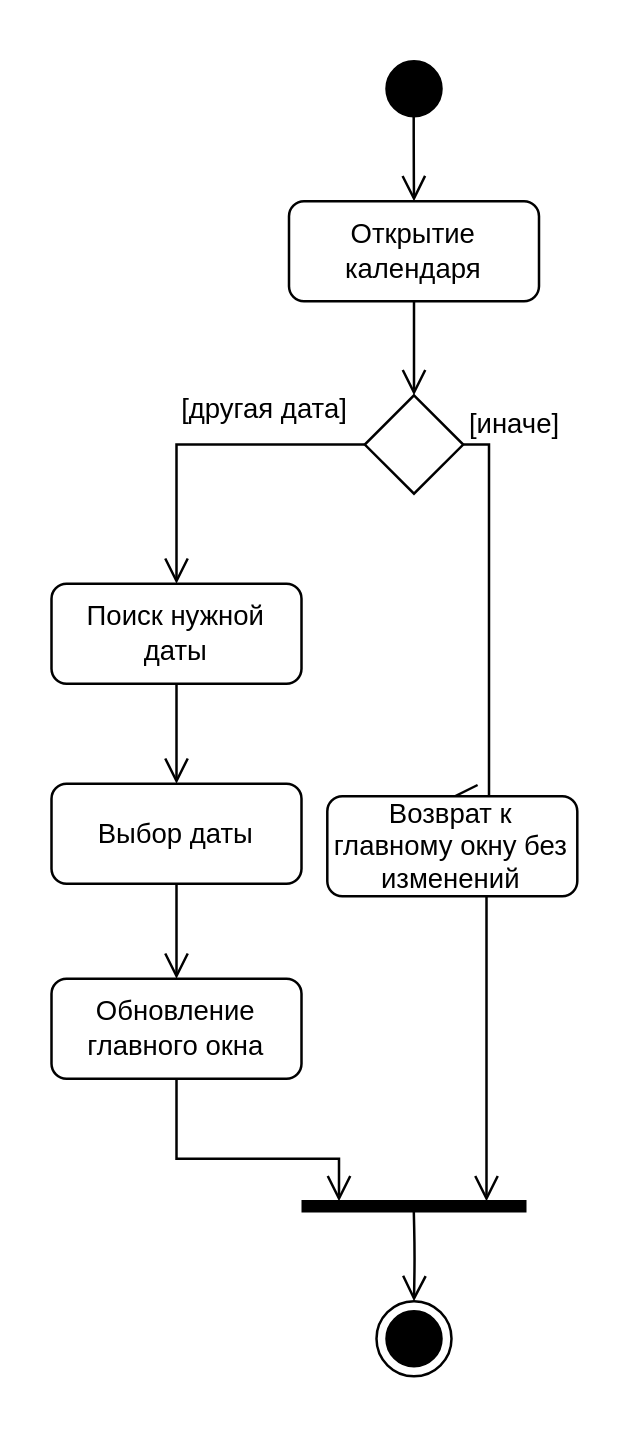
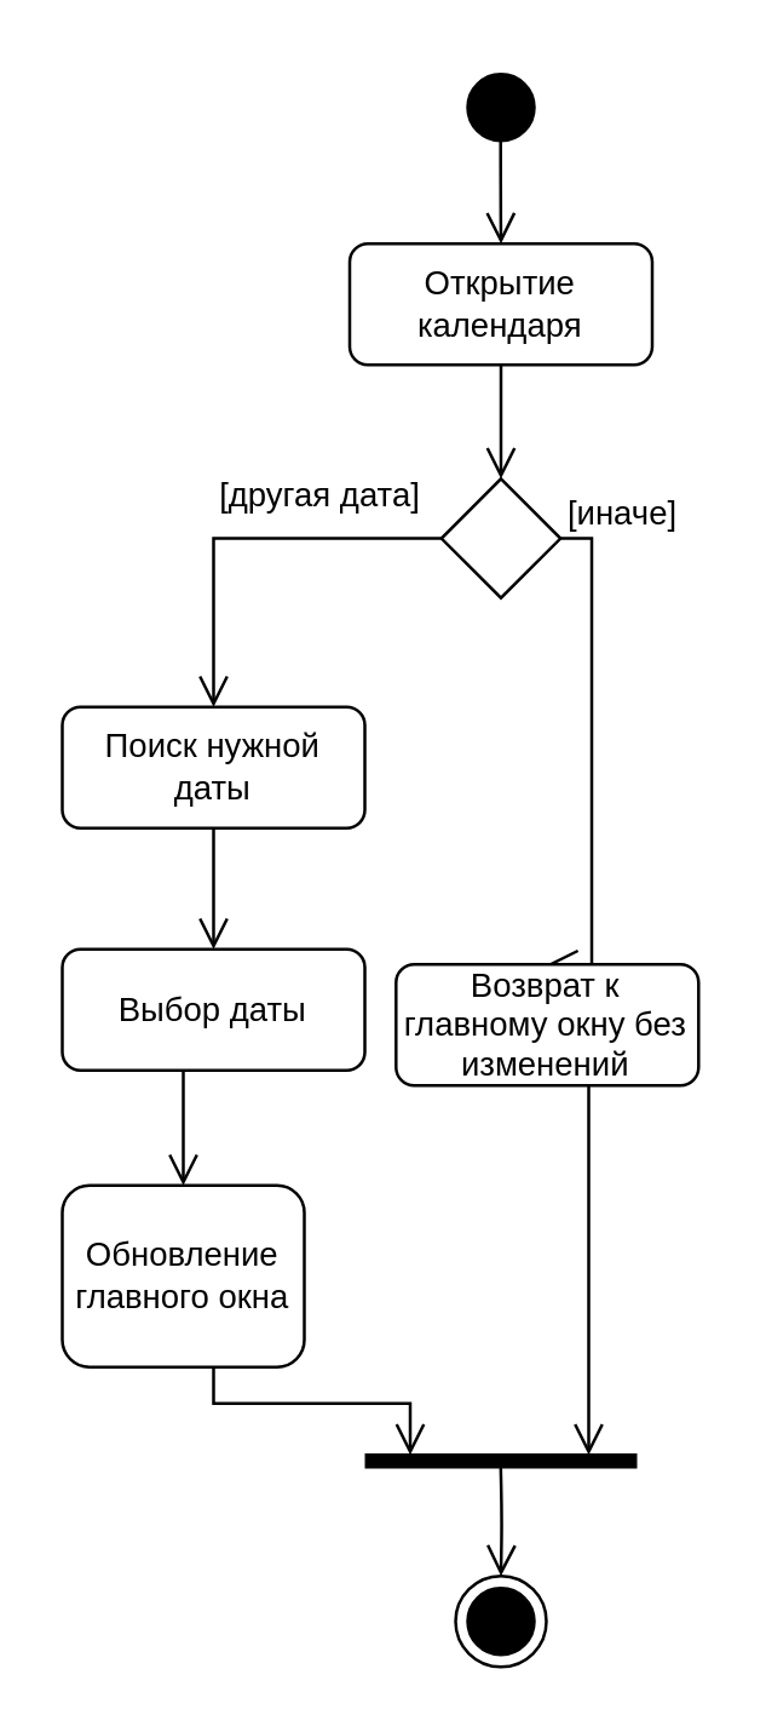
  <mxCell id="0" />
  <mxCell id="1" parent="0" />
  <mxCell id="2" value="" style="ellipse;html=1;shape=endState;fillColor=#000000;labelBackgroundColor=none;fontSize=14;fontColor=#000000;" parent="1" vertex="1"><mxGeometry x="150" y="520" width="30" height="30" as="geometry" /></mxCell>
  <mxCell id="3" value="" style="ellipse;html=1;shape=startState;fillColor=#000000;labelBackgroundColor=none;fontSize=14;fontColor=#000000;" parent="1" vertex="1"><mxGeometry x="150" y="20" width="30" height="30" as="geometry" /></mxCell>
  <mxCell id="4" value="" style="edgeStyle=orthogonalEdgeStyle;html=1;verticalAlign=bottom;endArrow=open;endSize=8;fontSize=14;fontColor=#000000;exitX=0.496;exitY=0.802;exitDx=0;exitDy=0;exitPerimeter=0;" parent="1" source="3" edge="1"><mxGeometry relative="1" as="geometry"><mxPoint x="165" y="80" as="targetPoint" /></mxGeometry></mxCell>
  <mxCell id="5" value="Открытие календаря" style="rounded=1;whiteSpace=wrap;html=1;labelBackgroundColor=none;strokeColor=#000000;fontSize=11;fontColor=#000000;" parent="1" vertex="1"><mxGeometry x="115" y="80" width="100" height="40" as="geometry" /></mxCell>
  <mxCell id="6" value="" style="edgeStyle=orthogonalEdgeStyle;html=1;verticalAlign=bottom;endArrow=open;endSize=8;fontSize=14;fontColor=#000000;exitX=0.5;exitY=1;exitDx=0;exitDy=0;entryX=0.5;entryY=0;entryDx=0;entryDy=0;" parent="1" source="5" target="11" edge="1"><mxGeometry relative="1" as="geometry"><mxPoint x="165" y="158" as="targetPoint" /><mxPoint x="165" y="128" as="sourcePoint" /><Array as="points" /></mxGeometry></mxCell>
  <mxCell id="7" value="" style="line;strokeWidth=5;fillColor=none;align=left;verticalAlign=middle;spacingTop=-1;spacingLeft=3;spacingRight=3;rotatable=0;labelPosition=right;points=[];portConstraint=eastwest;labelBackgroundColor=none;fontSize=14;fontColor=#000000;" parent="1" vertex="1"><mxGeometry x="120" y="472" width="90" height="20" as="geometry" /></mxCell>
  <mxCell id="8" value="" style="edgeStyle=orthogonalEdgeStyle;html=1;verticalAlign=bottom;endArrow=open;endSize=8;fontSize=14;fontColor=#000000;exitX=0.5;exitY=1;exitDx=0;exitDy=0;entryX=0.5;entryY=0;entryDx=0;entryDy=0;" parent="1" target="2" edge="1"><mxGeometry relative="1" as="geometry"><mxPoint x="164.83" y="518" as="targetPoint" /><mxPoint x="164.83" y="480" as="sourcePoint" /><Array as="points" /></mxGeometry></mxCell>
  <mxCell id="9" style="edgeStyle=orthogonalEdgeStyle;rounded=0;orthogonalLoop=1;jettySize=auto;html=1;exitX=0;exitY=0.5;exitDx=0;exitDy=0;startArrow=none;startFill=0;endArrow=open;endFill=0;endSize=8;fontSize=11;entryX=0.5;entryY=0;entryDx=0;entryDy=0;" parent="1" source="11" target="18" edge="1"><mxGeometry relative="1" as="geometry"><Array as="points"><mxPoint x="70" y="177" /></Array><mxPoint x="135" y="233" as="targetPoint" /></mxGeometry></mxCell>
  <mxCell id="10" value="[другая дата]" style="edgeLabel;html=1;align=center;verticalAlign=middle;resizable=0;points=[];" vertex="1" connectable="0" parent="9"><mxGeometry x="-0.568" y="2" relative="1" as="geometry"><mxPoint x="-12.32" y="-16.31" as="offset" /></mxGeometry></mxCell>
  <mxCell id="11" value="" style="rhombus;whiteSpace=wrap;html=1;labelBackgroundColor=#FFFFFF;fillColor=#ffffff;fontSize=11;" parent="1" vertex="1"><mxGeometry x="145.32" y="157.63" width="39.37" height="39.37" as="geometry" /></mxCell>
  <mxCell id="12" style="edgeStyle=orthogonalEdgeStyle;rounded=0;orthogonalLoop=1;jettySize=auto;html=1;exitX=1;exitY=0.5;exitDx=0;exitDy=0;startArrow=none;startFill=0;endArrow=open;endFill=0;endSize=8;fontSize=11;entryX=0.5;entryY=0;entryDx=0;entryDy=0;" parent="1" source="11" target="16" edge="1"><mxGeometry relative="1" as="geometry"><mxPoint x="285" y="220" as="targetPoint" /><mxPoint x="184.69" y="177.315" as="sourcePoint" /><Array as="points"><mxPoint x="195" y="177" /></Array></mxGeometry></mxCell>
  <mxCell id="13" value="[иначе]" style="edgeLabel;html=1;align=center;verticalAlign=middle;resizable=0;points=[];" vertex="1" connectable="0" parent="12"><mxGeometry x="-0.668" y="1" relative="1" as="geometry"><mxPoint x="8.7" y="-26.69" as="offset" /></mxGeometry></mxCell>
  <mxCell id="14" style="edgeStyle=orthogonalEdgeStyle;rounded=0;orthogonalLoop=1;jettySize=auto;html=1;exitX=0.5;exitY=1;exitDx=0;exitDy=0;startArrow=none;startFill=0;endArrow=open;endFill=0;endSize=8;fontSize=11;" parent="1" source="16" edge="1"><mxGeometry relative="1" as="geometry"><mxPoint x="194" y="480" as="targetPoint" /><Array as="points"><mxPoint x="194" y="353" /></Array><mxPoint x="285" y="418" as="sourcePoint" /></mxGeometry></mxCell>
  <mxCell id="15" style="edgeStyle=orthogonalEdgeStyle;rounded=0;orthogonalLoop=1;jettySize=auto;html=1;startArrow=none;startFill=0;endArrow=open;endFill=0;endSize=8;fontSize=11;exitX=0.5;exitY=1;exitDx=0;exitDy=0;" parent="1" source="19" edge="1"><mxGeometry relative="1" as="geometry"><mxPoint x="135" y="480" as="targetPoint" /><Array as="points"><mxPoint x="70" y="463" /><mxPoint x="135" y="463" /></Array><mxPoint x="135" y="305" as="sourcePoint" /></mxGeometry></mxCell>
  <mxCell id="16" value="Возврат к главному окну без изменений" style="rounded=1;whiteSpace=wrap;html=1;labelBackgroundColor=none;strokeColor=#000000;fontSize=11;fontColor=#000000;" parent="1" vertex="1"><mxGeometry x="130.32" y="318" width="100" height="40" as="geometry" /></mxCell>
  <mxCell id="17" style="edgeStyle=orthogonalEdgeStyle;rounded=0;orthogonalLoop=1;jettySize=auto;html=1;exitX=0.5;exitY=1;exitDx=0;exitDy=0;entryX=0.5;entryY=0;entryDx=0;entryDy=0;startArrow=none;startFill=0;endArrow=open;endFill=0;endSize=8;fontSize=11;" edge="1" parent="1" source="18" target="21"><mxGeometry relative="1" as="geometry"><mxPoint x="70.005" y="301" as="targetPoint" /></mxGeometry></mxCell>
  <mxCell id="18" value="&lt;font style=&quot;font-size: 11px&quot;&gt;Поиск нужной даты&lt;/font&gt;" style="rounded=1;whiteSpace=wrap;html=1;labelBackgroundColor=none;strokeColor=#000000;fontSize=11;fontColor=#000000;" vertex="1" parent="1"><mxGeometry x="20" y="233" width="100" height="40" as="geometry" /></mxCell>
- <mxCell id="19" value="Обновление главного окна" style="rounded=1;whiteSpace=wrap;html=1;labelBackgroundColor=none;strokeColor=#000000;fontSize=11;fontColor=#000000;" vertex="1" parent="1"><mxGeometry x="20" y="391" width="100" height="40" as="geometry" /></mxCell>
+ <mxCell id="19" value="Обновление главного окна" style="rounded=1;whiteSpace=wrap;html=1;labelBackgroundColor=none;strokeColor=#000000;fontSize=11;fontColor=#000000;" vertex="1" parent="1"><mxGeometry x="20" y="391" width="80" height="60" as="geometry" /></mxCell>
  <mxCell id="20" style="edgeStyle=orthogonalEdgeStyle;rounded=0;orthogonalLoop=1;jettySize=auto;html=1;exitX=0.5;exitY=1;exitDx=0;exitDy=0;entryX=0.5;entryY=0;entryDx=0;entryDy=0;startArrow=none;startFill=0;endArrow=open;endFill=0;endSize=8;fontSize=11;" edge="1" parent="1" source="21" target="19"><mxGeometry relative="1" as="geometry" /></mxCell>
  <mxCell id="21" value="&lt;font style=&quot;font-size: 11px&quot;&gt;Выбор даты&lt;/font&gt;" style="rounded=1;whiteSpace=wrap;html=1;labelBackgroundColor=none;strokeColor=#000000;fontSize=11;fontColor=#000000;" vertex="1" parent="1"><mxGeometry x="20" y="313" width="100" height="40" as="geometry" /></mxCell>
